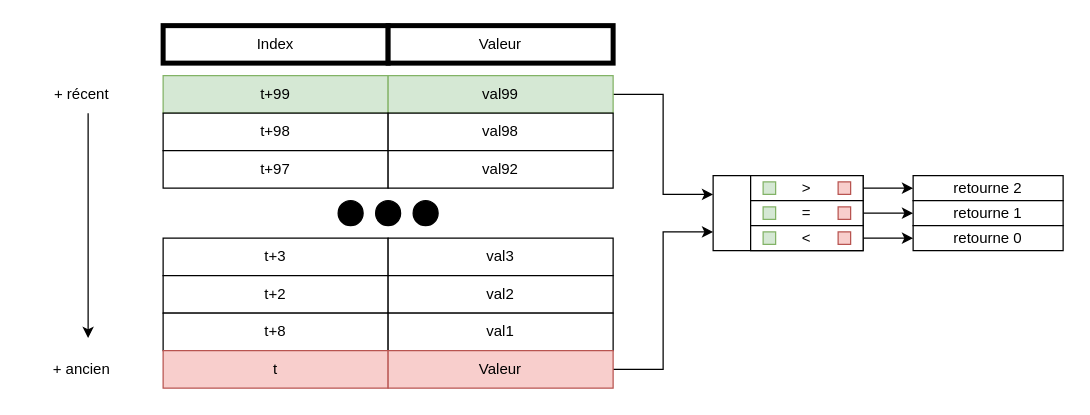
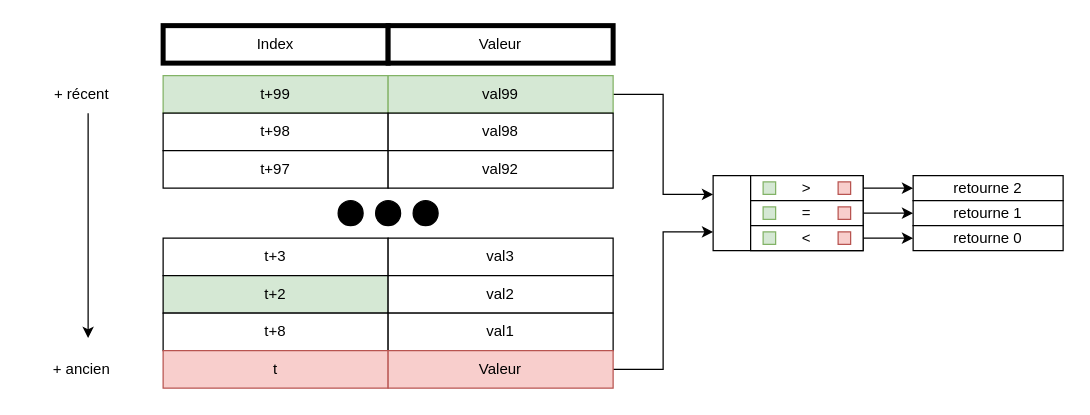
  <mxCell id="0" />
  <mxCell id="1" parent="0" />
  <mxCell id="2" value="Index" style="rounded=0;whiteSpace=wrap;html=1;strokeWidth=4;" vertex="1" parent="1"><mxGeometry x="130" y="20" width="180" height="30" as="geometry" /></mxCell>
  <mxCell id="3" value="Valeur" style="rounded=0;whiteSpace=wrap;html=1;strokeWidth=4;" vertex="1" parent="1"><mxGeometry x="310" y="20" width="180" height="30" as="geometry" /></mxCell>
  <mxCell id="4" value="t+99" style="rounded=0;whiteSpace=wrap;html=1;fillColor=#d5e8d4;strokeColor=#82b366;" vertex="1" parent="1"><mxGeometry x="130" y="60" width="180" height="30" as="geometry" /></mxCell>
  <mxCell id="5" style="edgeStyle=orthogonalEdgeStyle;rounded=0;orthogonalLoop=1;jettySize=auto;html=1;exitX=1;exitY=0.5;exitDx=0;exitDy=0;entryX=0;entryY=0.25;entryDx=0;entryDy=0;" edge="1" parent="1" source="6" target="26"><mxGeometry relative="1" as="geometry" /></mxCell>
  <mxCell id="6" value="val99" style="rounded=0;whiteSpace=wrap;html=1;fillColor=#d5e8d4;strokeColor=#82b366;" vertex="1" parent="1"><mxGeometry x="310" y="60" width="180" height="30" as="geometry" /></mxCell>
  <mxCell id="7" value="t+98" style="rounded=0;whiteSpace=wrap;html=1;" vertex="1" parent="1"><mxGeometry x="130" y="90" width="180" height="30" as="geometry" /></mxCell>
  <mxCell id="8" value="val98" style="rounded=0;whiteSpace=wrap;html=1;" vertex="1" parent="1"><mxGeometry x="310" y="90" width="180" height="30" as="geometry" /></mxCell>
  <mxCell id="9" value="t+97" style="rounded=0;whiteSpace=wrap;html=1;" vertex="1" parent="1"><mxGeometry x="130" y="120" width="180" height="30" as="geometry" /></mxCell>
  <mxCell id="10" value="val92" style="rounded=0;whiteSpace=wrap;html=1;" vertex="1" parent="1"><mxGeometry x="310" y="120" width="180" height="30" as="geometry" /></mxCell>
  <mxCell id="11" value="t+3" style="rounded=0;whiteSpace=wrap;html=1;" vertex="1" parent="1"><mxGeometry x="130" y="190" width="180" height="30" as="geometry" /></mxCell>
  <mxCell id="12" value="val3" style="rounded=0;whiteSpace=wrap;html=1;" vertex="1" parent="1"><mxGeometry x="310" y="190" width="180" height="30" as="geometry" /></mxCell>
- <mxCell id="13" value="t+2" style="rounded=0;whiteSpace=wrap;html=1;" vertex="1" parent="1"><mxGeometry x="130" y="220" width="180" height="30" as="geometry" /></mxCell>
+ <mxCell id="13" value="t+2" style="rounded=0;whiteSpace=wrap;html=1;fillColor=#d5e8d4;" vertex="1" parent="1"><mxGeometry x="130" y="220" width="180" height="30" as="geometry" /></mxCell>
  <mxCell id="14" value="val2" style="rounded=0;whiteSpace=wrap;html=1;" vertex="1" parent="1"><mxGeometry x="310" y="220" width="180" height="30" as="geometry" /></mxCell>
  <mxCell id="15" value="t+8" style="rounded=0;whiteSpace=wrap;html=1;" vertex="1" parent="1"><mxGeometry x="130" y="250" width="180" height="30" as="geometry" /></mxCell>
  <mxCell id="16" value="val1" style="rounded=0;whiteSpace=wrap;html=1;" vertex="1" parent="1"><mxGeometry x="310" y="250" width="180" height="30" as="geometry" /></mxCell>
  <mxCell id="17" value="t" style="rounded=0;whiteSpace=wrap;html=1;fillColor=#f8cecc;strokeColor=#b85450;" vertex="1" parent="1"><mxGeometry x="130" y="280" width="180" height="30" as="geometry" /></mxCell>
  <mxCell id="18" style="edgeStyle=orthogonalEdgeStyle;rounded=0;orthogonalLoop=1;jettySize=auto;html=1;exitX=1;exitY=0.5;exitDx=0;exitDy=0;entryX=0;entryY=0.75;entryDx=0;entryDy=0;" edge="1" parent="1" source="19" target="26"><mxGeometry relative="1" as="geometry" /></mxCell>
  <mxCell id="19" value="Valeur" style="rounded=0;whiteSpace=wrap;html=1;fillColor=#f8cecc;strokeColor=#b85450;" vertex="1" parent="1"><mxGeometry x="310" y="280" width="180" height="30" as="geometry" /></mxCell>
  <mxCell id="20" value="" style="ellipse;whiteSpace=wrap;html=1;aspect=fixed;fillColor=#000000;" vertex="1" parent="1"><mxGeometry x="300" y="160" width="20" height="20" as="geometry" /></mxCell>
  <mxCell id="21" value="" style="ellipse;whiteSpace=wrap;html=1;aspect=fixed;fillColor=#000000;" vertex="1" parent="1"><mxGeometry x="330" y="160" width="20" height="20" as="geometry" /></mxCell>
  <mxCell id="22" value="" style="ellipse;whiteSpace=wrap;html=1;aspect=fixed;fillColor=#000000;" vertex="1" parent="1"><mxGeometry x="270" y="160" width="20" height="20" as="geometry" /></mxCell>
  <mxCell id="23" value="+ récent" style="text;html=1;strokeColor=none;fillColor=none;align=center;verticalAlign=middle;whiteSpace=wrap;rounded=0;" vertex="1" parent="1"><mxGeometry x="20" y="65" width="90" height="20" as="geometry" /></mxCell>
  <mxCell id="24" value="+ ancien" style="text;html=1;strokeColor=none;fillColor=none;align=center;verticalAlign=middle;whiteSpace=wrap;rounded=0;" vertex="1" parent="1"><mxGeometry x="20" y="285" width="90" height="20" as="geometry" /></mxCell>
  <mxCell id="25" value="" style="endArrow=classic;html=1;" edge="1" parent="1"><mxGeometry width="50" height="50" relative="1" as="geometry"><mxPoint x="70" y="90" as="sourcePoint" /><mxPoint x="70" y="270" as="targetPoint" /></mxGeometry></mxCell>
  <mxCell id="26" value="" style="rounded=0;whiteSpace=wrap;html=1;fillColor=#FFFFFF;" vertex="1" parent="1"><mxGeometry x="570" y="140" width="120" height="60" as="geometry" /></mxCell>
  <mxCell id="27" style="edgeStyle=orthogonalEdgeStyle;rounded=0;orthogonalLoop=1;jettySize=auto;html=1;exitX=1;exitY=0.5;exitDx=0;exitDy=0;entryX=0;entryY=0.5;entryDx=0;entryDy=0;" edge="1" parent="1" source="28" target="39"><mxGeometry relative="1" as="geometry" /></mxCell>
  <mxCell id="28" value="&amp;gt;" style="rounded=0;whiteSpace=wrap;html=1;fillColor=#FFFFFF;" vertex="1" parent="1"><mxGeometry x="600" y="140" width="90" height="20" as="geometry" /></mxCell>
  <mxCell id="29" style="edgeStyle=orthogonalEdgeStyle;rounded=0;orthogonalLoop=1;jettySize=auto;html=1;exitX=1;exitY=0.5;exitDx=0;exitDy=0;entryX=0;entryY=0.5;entryDx=0;entryDy=0;" edge="1" parent="1" source="30" target="40"><mxGeometry relative="1" as="geometry" /></mxCell>
  <mxCell id="30" value="=" style="rounded=0;whiteSpace=wrap;html=1;fillColor=#FFFFFF;" vertex="1" parent="1"><mxGeometry x="600" y="160" width="90" height="20" as="geometry" /></mxCell>
  <mxCell id="31" style="edgeStyle=orthogonalEdgeStyle;rounded=0;orthogonalLoop=1;jettySize=auto;html=1;exitX=1;exitY=0.5;exitDx=0;exitDy=0;entryX=0;entryY=0.5;entryDx=0;entryDy=0;" edge="1" parent="1" source="32" target="41"><mxGeometry relative="1" as="geometry" /></mxCell>
  <mxCell id="32" value="&amp;lt;" style="rounded=0;whiteSpace=wrap;html=1;fillColor=#FFFFFF;" vertex="1" parent="1"><mxGeometry x="600" y="180" width="90" height="20" as="geometry" /></mxCell>
  <mxCell id="33" value="" style="rounded=0;whiteSpace=wrap;html=1;fillColor=#d5e8d4;strokeColor=#82b366;" vertex="1" parent="1"><mxGeometry x="610" y="145" width="10" height="10" as="geometry" /></mxCell>
  <mxCell id="34" value="" style="rounded=0;whiteSpace=wrap;html=1;fillColor=#f8cecc;strokeColor=#b85450;" vertex="1" parent="1"><mxGeometry x="670" y="145" width="10" height="10" as="geometry" /></mxCell>
  <mxCell id="35" value="" style="rounded=0;whiteSpace=wrap;html=1;fillColor=#d5e8d4;strokeColor=#82b366;" vertex="1" parent="1"><mxGeometry x="610" y="165" width="10" height="10" as="geometry" /></mxCell>
  <mxCell id="36" value="" style="rounded=0;whiteSpace=wrap;html=1;fillColor=#f8cecc;strokeColor=#b85450;" vertex="1" parent="1"><mxGeometry x="670" y="165" width="10" height="10" as="geometry" /></mxCell>
  <mxCell id="37" value="" style="rounded=0;whiteSpace=wrap;html=1;fillColor=#d5e8d4;strokeColor=#82b366;" vertex="1" parent="1"><mxGeometry x="610" y="185" width="10" height="10" as="geometry" /></mxCell>
  <mxCell id="38" value="" style="rounded=0;whiteSpace=wrap;html=1;fillColor=#f8cecc;strokeColor=#b85450;" vertex="1" parent="1"><mxGeometry x="670" y="185" width="10" height="10" as="geometry" /></mxCell>
  <mxCell id="39" value="retourne 2" style="rounded=0;whiteSpace=wrap;html=1;fillColor=#FFFFFF;" vertex="1" parent="1"><mxGeometry x="730" y="140" width="120" height="20" as="geometry" /></mxCell>
  <mxCell id="40" value="retourne 1" style="rounded=0;whiteSpace=wrap;html=1;fillColor=#FFFFFF;" vertex="1" parent="1"><mxGeometry x="730" y="160" width="120" height="20" as="geometry" /></mxCell>
  <mxCell id="41" value="retourne 0" style="rounded=0;whiteSpace=wrap;html=1;fillColor=#FFFFFF;" vertex="1" parent="1"><mxGeometry x="730" y="180" width="120" height="20" as="geometry" /></mxCell>
